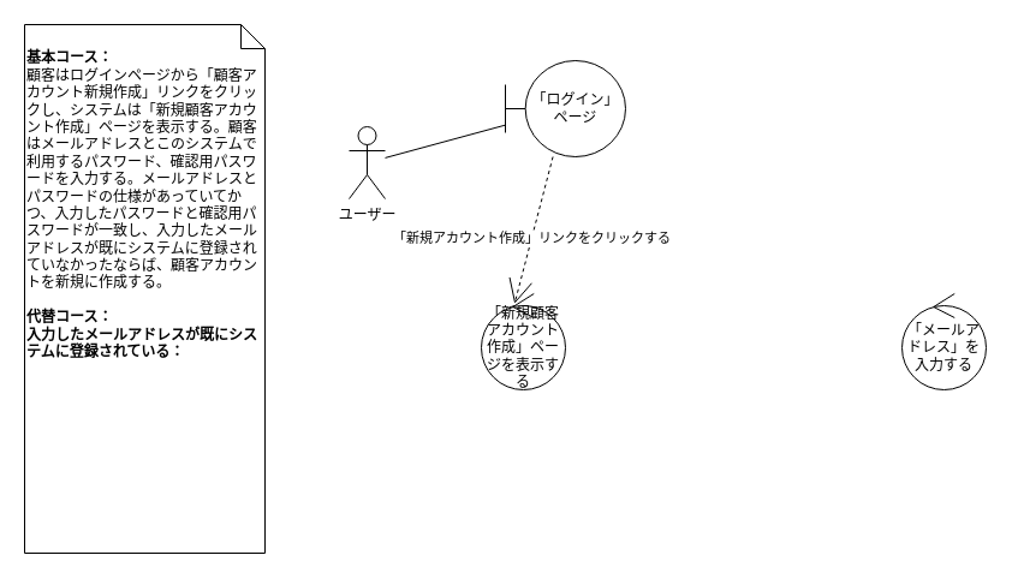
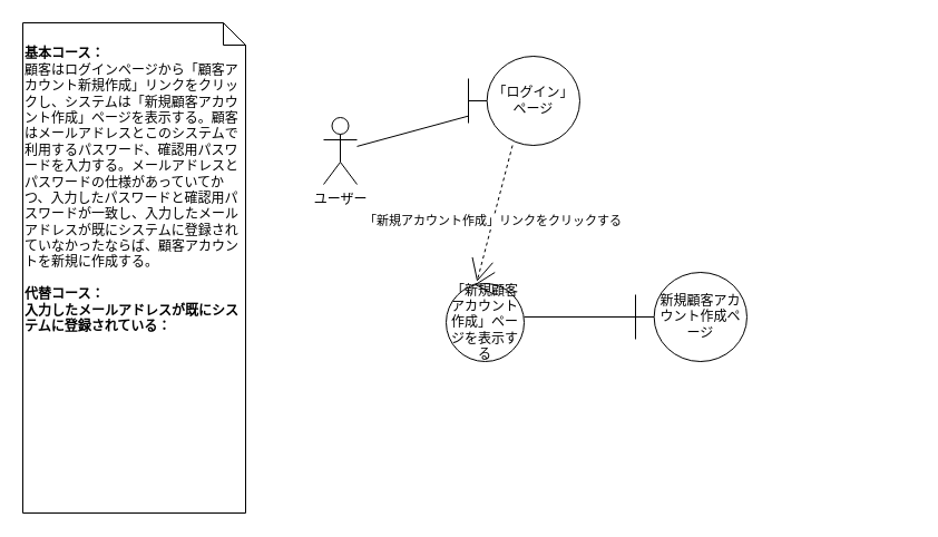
  <mxCell id="0" />
  <mxCell id="1" parent="0" />
  <mxCell id="2" value="" style="rounded=0;orthogonalLoop=1;jettySize=auto;html=1;endArrow=none;endFill=0;" edge="1" parent="1" source="3" target="7"><mxGeometry relative="1" as="geometry" /></mxCell>
  <mxCell id="3" value="ユーザー" style="shape=umlActor;verticalLabelPosition=bottom;verticalAlign=top;html=1;" vertex="1" parent="1"><mxGeometry x="290" y="105" width="30" height="60" as="geometry" /></mxCell>
  <mxCell id="4" value="&lt;br&gt;&lt;b&gt;基本コース：&lt;br&gt;&lt;/b&gt;顧客はログインページから「顧客アカウント新規作成」リンクをクリックし、システムは「新規顧客アカウント作成」ページを表示する。顧客はメールアドレスとこのシステムで利用するパスワード、確認用パスワードを入力する。メールアドレスとパスワードの仕様があっていてかつ、入力したパスワードと確認用パスワードが一致し、入力したメールアドレスが既にシステムに登録されていなかったならば、顧客アカウントを新規に作成する。&lt;br&gt;&lt;br&gt;&lt;b&gt;代替コース：&lt;/b&gt;&lt;br&gt;&lt;b&gt;入力したメールアドレスが既にシステムに登録されている：&lt;/b&gt;" style="shape=note;size=20;whiteSpace=wrap;html=1;align=left;verticalAlign=top;" vertex="1" parent="1"><mxGeometry x="20" y="20" width="200" height="440" as="geometry" /></mxCell>
  <mxCell id="5" value="" style="edgeStyle=none;rounded=0;orthogonalLoop=1;jettySize=auto;html=1;endArrow=open;endFill=0;endSize=18;entryX=0.395;entryY=0.104;entryDx=0;entryDy=0;entryPerimeter=0;dashed=1;" edge="1" parent="1" source="7" target="10"><mxGeometry relative="1" as="geometry" /></mxCell>
  <mxCell id="6" value="「新規アカウント作成」リンクをクリックする" style="edgeLabel;html=1;align=center;verticalAlign=middle;resizable=0;points=[];" vertex="1" connectable="0" parent="5"><mxGeometry x="0.105" relative="1" as="geometry"><mxPoint as="offset" /></mxGeometry></mxCell>
  <mxCell id="7" value="「ログイン」ページ" style="shape=umlBoundary;whiteSpace=wrap;html=1;" vertex="1" parent="1"><mxGeometry x="420" y="50" width="100" height="80" as="geometry" /></mxCell>
+ <mxCell id="8" value="新規顧客アカウント作成ページ" style="shape=umlBoundary;whiteSpace=wrap;html=1;" vertex="1" parent="1"><mxGeometry x="570" y="244" width="100" height="80" as="geometry" /></mxCell>
+ <mxCell id="9" value="" style="edgeStyle=none;rounded=0;orthogonalLoop=1;jettySize=auto;html=1;endArrow=none;endFill=0;endSize=18;" edge="1" parent="1" source="10" target="8"><mxGeometry relative="1" as="geometry" /></mxCell>
  <mxCell id="10" value="「新規顧客アカウント作成」ページを表示する" style="ellipse;shape=umlControl;whiteSpace=wrap;html=1;" vertex="1" parent="1"><mxGeometry x="400" y="244" width="70" height="80" as="geometry" /></mxCell>
- <mxCell id="11" value="「メールアドレス」を入力する" style="ellipse;shape=umlControl;whiteSpace=wrap;html=1;" vertex="1" parent="1"><mxGeometry x="750" y="244" width="70" height="80" as="geometry" /></mxCell>
